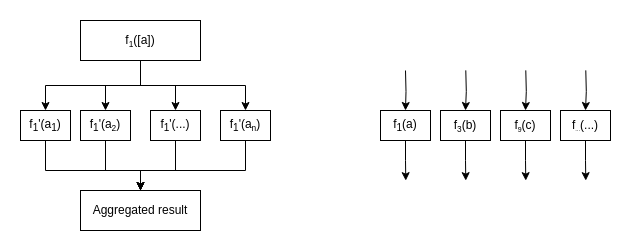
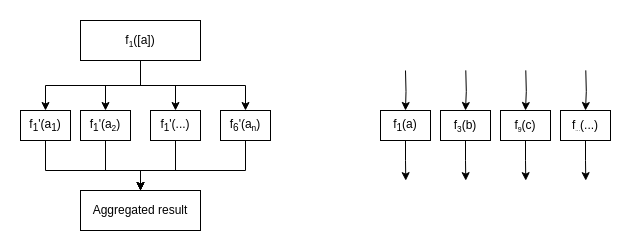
  <mxCell id="0" />
  <mxCell id="1" parent="0" />
  <mxCell id="2" style="edgeStyle=orthogonalEdgeStyle;rounded=0;orthogonalLoop=1;jettySize=auto;html=1;exitX=0.5;exitY=1;exitDx=0;exitDy=0;entryX=0.5;entryY=0;entryDx=0;entryDy=0;" edge="1" parent="1" source="6" target="11"><mxGeometry relative="1" as="geometry" /></mxCell>
  <mxCell id="3" style="edgeStyle=orthogonalEdgeStyle;rounded=0;orthogonalLoop=1;jettySize=auto;html=1;exitX=0.5;exitY=1;exitDx=0;exitDy=0;entryX=0.5;entryY=0;entryDx=0;entryDy=0;" edge="1" parent="1" source="6" target="13"><mxGeometry relative="1" as="geometry" /></mxCell>
  <mxCell id="4" style="edgeStyle=orthogonalEdgeStyle;rounded=0;orthogonalLoop=1;jettySize=auto;html=1;entryX=0.5;entryY=0;entryDx=0;entryDy=0;" edge="1" parent="1" source="6" target="17"><mxGeometry relative="1" as="geometry" /></mxCell>
  <mxCell id="5" style="edgeStyle=orthogonalEdgeStyle;rounded=0;orthogonalLoop=1;jettySize=auto;html=1;entryX=0.5;entryY=0;entryDx=0;entryDy=0;exitX=0.5;exitY=1;exitDx=0;exitDy=0;" edge="1" parent="1" source="6" target="15"><mxGeometry relative="1" as="geometry" /></mxCell>
  <mxCell id="6" value="f&lt;span style=&quot;font-size: 10px&quot;&gt;&lt;sub&gt;1&lt;/sub&gt;&lt;/span&gt;([a])" style="rounded=0;whiteSpace=wrap;html=1;" vertex="1" parent="1"><mxGeometry x="80" y="20" width="120" height="40" as="geometry" /></mxCell>
  <mxCell id="7" style="edgeStyle=orthogonalEdgeStyle;rounded=0;orthogonalLoop=1;jettySize=auto;html=1;" edge="1" parent="1" target="9"><mxGeometry relative="1" as="geometry"><mxPoint x="405" y="70" as="sourcePoint" /></mxGeometry></mxCell>
  <mxCell id="8" style="edgeStyle=orthogonalEdgeStyle;rounded=0;orthogonalLoop=1;jettySize=auto;html=1;exitX=0.5;exitY=1;exitDx=0;exitDy=0;" edge="1" parent="1" source="9"><mxGeometry relative="1" as="geometry"><mxPoint x="405.286" y="180.143" as="targetPoint" /></mxGeometry></mxCell>
  <mxCell id="9" value="f&lt;sub&gt;1&lt;/sub&gt;(a)" style="rounded=0;whiteSpace=wrap;html=1;" vertex="1" parent="1"><mxGeometry x="380" y="110" width="50" height="30" as="geometry" /></mxCell>
  <mxCell id="10" style="edgeStyle=orthogonalEdgeStyle;rounded=0;orthogonalLoop=1;jettySize=auto;html=1;exitX=0.5;exitY=1;exitDx=0;exitDy=0;entryX=0.5;entryY=0;entryDx=0;entryDy=0;" edge="1" parent="1" source="11" target="18"><mxGeometry relative="1" as="geometry"><Array as="points"><mxPoint x="45" y="170" /><mxPoint x="140" y="170" /></Array></mxGeometry></mxCell>
  <mxCell id="11" value="f&lt;sub style=&quot;font-size: 10px&quot;&gt;1&lt;/sub&gt;'(a&lt;sub&gt;1&lt;/sub&gt;)" style="rounded=0;whiteSpace=wrap;html=1;" vertex="1" parent="1"><mxGeometry x="20" y="110" width="50" height="30" as="geometry" /></mxCell>
  <mxCell id="12" style="edgeStyle=orthogonalEdgeStyle;rounded=0;orthogonalLoop=1;jettySize=auto;html=1;entryX=0.5;entryY=0;entryDx=0;entryDy=0;" edge="1" parent="1" source="13" target="18"><mxGeometry relative="1" as="geometry"><Array as="points"><mxPoint x="105" y="170" /><mxPoint x="140" y="170" /></Array></mxGeometry></mxCell>
  <mxCell id="13" value="f&lt;sub style=&quot;font-size: 10px&quot;&gt;1&lt;/sub&gt;'(a&lt;span style=&quot;font-size: 10px&quot;&gt;&lt;sub&gt;2&lt;/sub&gt;&lt;/span&gt;)" style="rounded=0;whiteSpace=wrap;html=1;" vertex="1" parent="1"><mxGeometry x="80" y="110" width="50" height="30" as="geometry" /></mxCell>
  <mxCell id="14" style="edgeStyle=orthogonalEdgeStyle;rounded=0;orthogonalLoop=1;jettySize=auto;html=1;entryX=0.5;entryY=0;entryDx=0;entryDy=0;" edge="1" parent="1" source="15" target="18"><mxGeometry relative="1" as="geometry"><Array as="points"><mxPoint x="245" y="170" /><mxPoint x="140" y="170" /></Array></mxGeometry></mxCell>
- <mxCell id="15" value="f&lt;sub style=&quot;font-size: 10px&quot;&gt;1&lt;/sub&gt;'(a&lt;span style=&quot;font-size: 10px&quot;&gt;&lt;sub&gt;n&lt;/sub&gt;&lt;/span&gt;)" style="rounded=0;whiteSpace=wrap;html=1;" vertex="1" parent="1"><mxGeometry x="220" y="110" width="50" height="30" as="geometry" /></mxCell>
+ <mxCell id="15" value="f&lt;sub style=&quot;font-size: 10px&quot;&gt;6&lt;/sub&gt;'(a&lt;span style=&quot;font-size: 10px&quot;&gt;&lt;sub&gt;n&lt;/sub&gt;&lt;/span&gt;)" style="rounded=0;whiteSpace=wrap;html=1;" vertex="1" parent="1"><mxGeometry x="220" y="110" width="50" height="30" as="geometry" /></mxCell>
  <mxCell id="16" style="edgeStyle=orthogonalEdgeStyle;rounded=0;orthogonalLoop=1;jettySize=auto;html=1;entryX=0.5;entryY=0;entryDx=0;entryDy=0;" edge="1" parent="1" source="17" target="18"><mxGeometry relative="1" as="geometry"><Array as="points"><mxPoint x="175" y="170" /><mxPoint x="140" y="170" /></Array></mxGeometry></mxCell>
  <mxCell id="17" value="f&lt;sub style=&quot;font-size: 10px&quot;&gt;1&lt;/sub&gt;'(...)" style="rounded=0;whiteSpace=wrap;html=1;" vertex="1" parent="1"><mxGeometry x="150" y="110" width="50" height="30" as="geometry" /></mxCell>
  <mxCell id="18" value="Aggregated result" style="rounded=0;whiteSpace=wrap;html=1;" vertex="1" parent="1"><mxGeometry x="80" y="190" width="120" height="40" as="geometry" /></mxCell>
  <mxCell id="19" style="edgeStyle=orthogonalEdgeStyle;rounded=0;orthogonalLoop=1;jettySize=auto;html=1;exitX=0.5;exitY=1;exitDx=0;exitDy=0;" edge="1" parent="1" source="21"><mxGeometry relative="1" as="geometry"><mxPoint x="465.286" y="180.143" as="targetPoint" /></mxGeometry></mxCell>
  <mxCell id="20" style="edgeStyle=orthogonalEdgeStyle;rounded=0;orthogonalLoop=1;jettySize=auto;html=1;exitX=0.5;exitY=0;exitDx=0;exitDy=0;entryX=0.5;entryY=0;entryDx=0;entryDy=0;" edge="1" parent="1" target="21"><mxGeometry relative="1" as="geometry"><mxPoint x="465.286" y="69.857" as="sourcePoint" /></mxGeometry></mxCell>
  <mxCell id="21" value="f&lt;span style=&quot;font-size: 10px&quot;&gt;&lt;sub&gt;3&lt;/sub&gt;&lt;/span&gt;(b)" style="rounded=0;whiteSpace=wrap;html=1;" vertex="1" parent="1"><mxGeometry x="440" y="110" width="50" height="30" as="geometry" /></mxCell>
  <mxCell id="22" style="edgeStyle=orthogonalEdgeStyle;rounded=0;orthogonalLoop=1;jettySize=auto;html=1;exitX=0.5;exitY=0;exitDx=0;exitDy=0;entryX=0.5;entryY=0;entryDx=0;entryDy=0;" edge="1" parent="1" target="24"><mxGeometry relative="1" as="geometry"><mxPoint x="525.286" y="69.857" as="sourcePoint" /></mxGeometry></mxCell>
  <mxCell id="23" style="edgeStyle=orthogonalEdgeStyle;rounded=0;orthogonalLoop=1;jettySize=auto;html=1;exitX=0.5;exitY=1;exitDx=0;exitDy=0;" edge="1" parent="1" source="24"><mxGeometry relative="1" as="geometry"><mxPoint x="525.286" y="180.143" as="targetPoint" /></mxGeometry></mxCell>
  <mxCell id="24" value="f&lt;span style=&quot;font-size: 8.333px&quot;&gt;&lt;sub&gt;9&lt;/sub&gt;&lt;/span&gt;(c)" style="rounded=0;whiteSpace=wrap;html=1;" vertex="1" parent="1"><mxGeometry x="500" y="110" width="50" height="30" as="geometry" /></mxCell>
  <mxCell id="25" style="edgeStyle=orthogonalEdgeStyle;rounded=0;orthogonalLoop=1;jettySize=auto;html=1;exitX=0.5;exitY=0;exitDx=0;exitDy=0;entryX=0.5;entryY=0;entryDx=0;entryDy=0;" edge="1" parent="1" target="27"><mxGeometry relative="1" as="geometry"><mxPoint x="585.286" y="69.857" as="sourcePoint" /></mxGeometry></mxCell>
  <mxCell id="26" style="edgeStyle=orthogonalEdgeStyle;rounded=0;orthogonalLoop=1;jettySize=auto;html=1;exitX=0.5;exitY=1;exitDx=0;exitDy=0;" edge="1" parent="1" source="27"><mxGeometry relative="1" as="geometry"><mxPoint x="585.286" y="180.143" as="targetPoint" /></mxGeometry></mxCell>
  <mxCell id="27" value="f&lt;span style=&quot;font-size: 6.944px&quot;&gt;&lt;sub&gt;...&lt;/sub&gt;&lt;/span&gt;(...)" style="rounded=0;whiteSpace=wrap;html=1;" vertex="1" parent="1"><mxGeometry x="560" y="110" width="50" height="30" as="geometry" /></mxCell>
